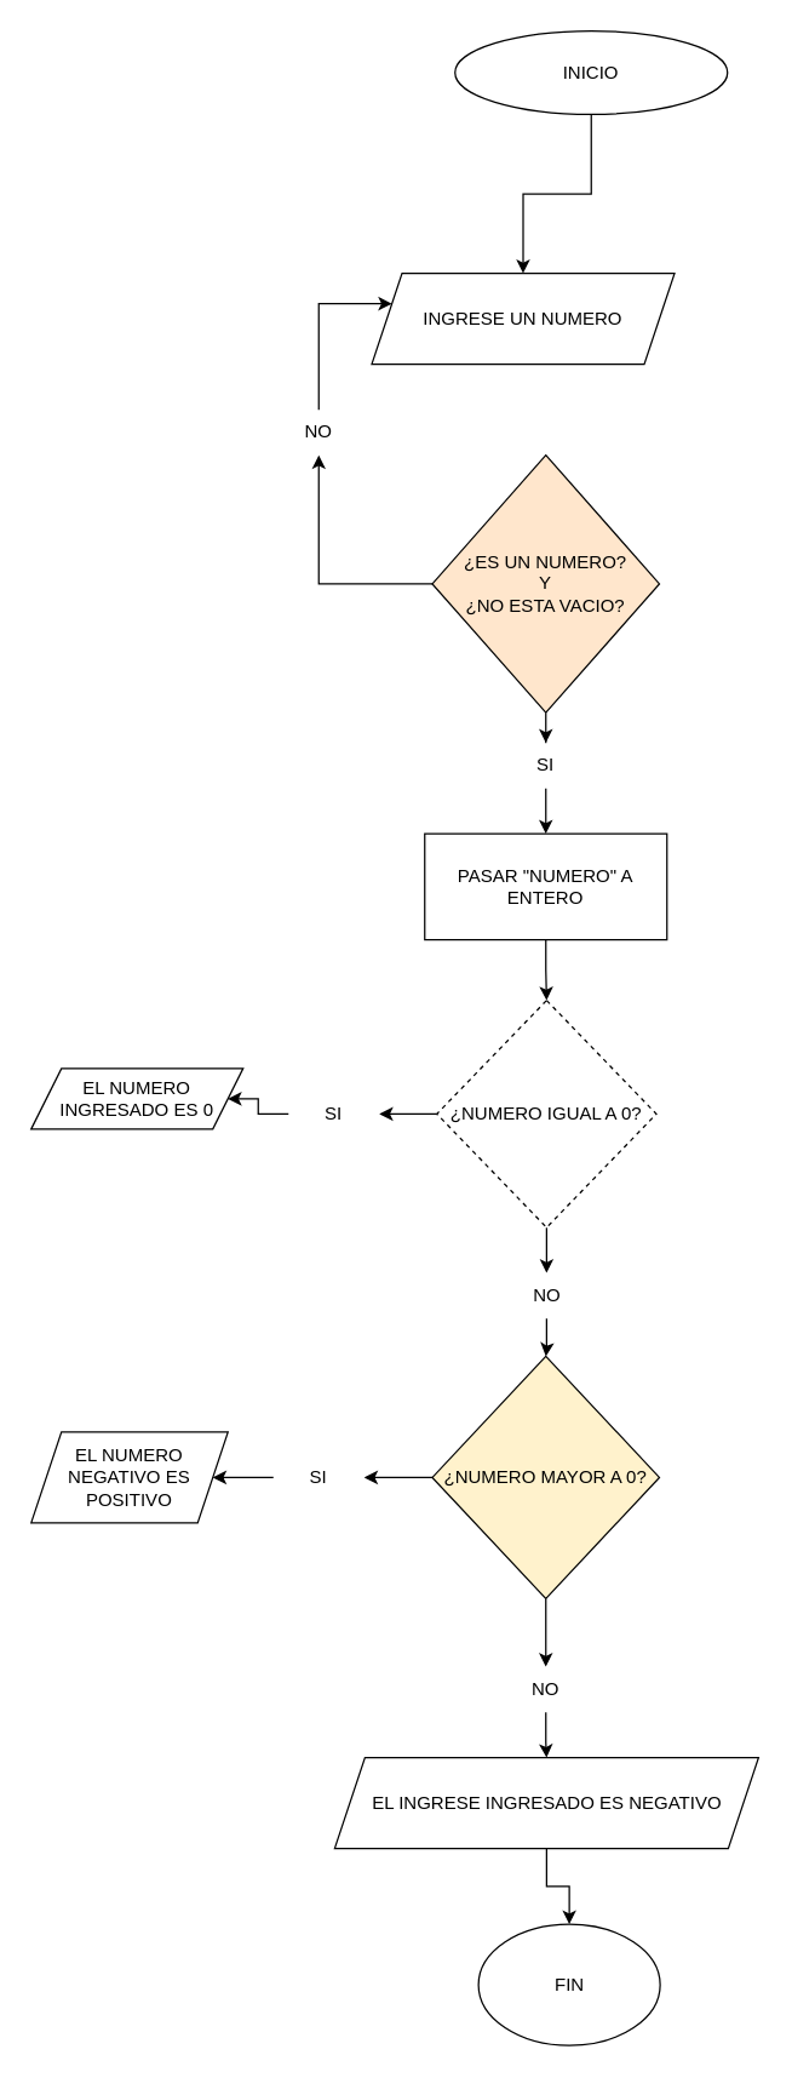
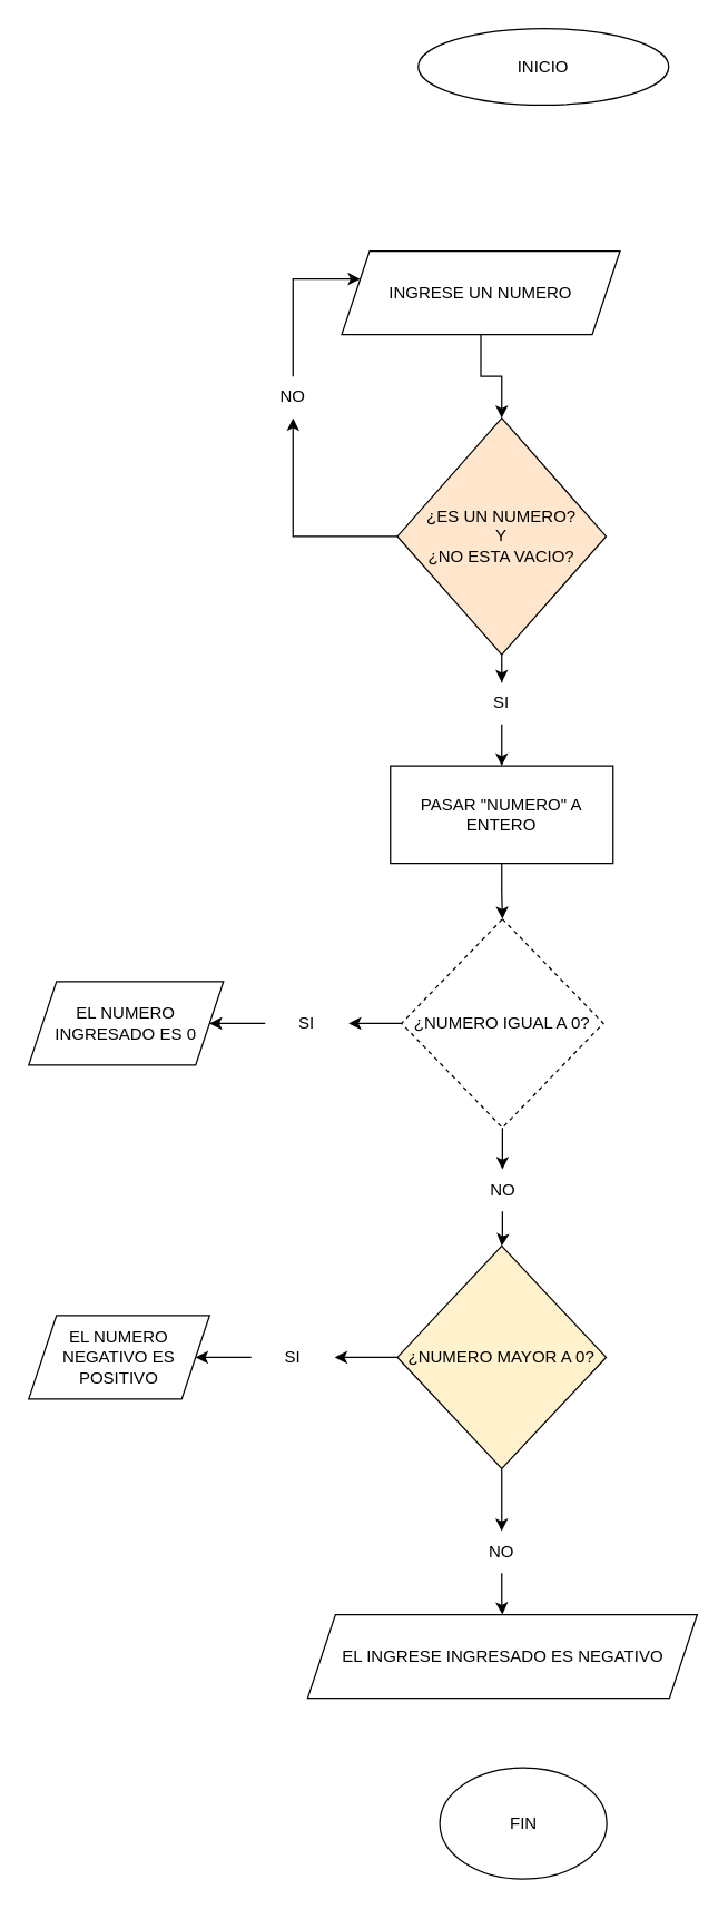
  <mxCell id="0" />
  <mxCell id="1" parent="0" />
- <mxCell id="2" value="" style="edgeStyle=orthogonalEdgeStyle;rounded=0;orthogonalLoop=1;jettySize=auto;html=1;" edge="1" parent="1" source="3" target="5"><mxGeometry relative="1" as="geometry" /></mxCell>
  <mxCell id="3" value="INICIO" style="ellipse;whiteSpace=wrap;html=1;" vertex="1" parent="1"><mxGeometry x="300" y="20" width="180" height="55" as="geometry" /></mxCell>
+ <mxCell id="4" value="" style="edgeStyle=orthogonalEdgeStyle;rounded=0;orthogonalLoop=1;jettySize=auto;html=1;" edge="1" parent="1" source="5" target="8"><mxGeometry relative="1" as="geometry" /></mxCell>
  <mxCell id="5" value="INGRESE UN NUMERO" style="shape=parallelogram;perimeter=parallelogramPerimeter;whiteSpace=wrap;html=1;fixedSize=1;" vertex="1" parent="1"><mxGeometry x="245" y="180" width="200" height="60" as="geometry" /></mxCell>
  <mxCell id="6" style="edgeStyle=orthogonalEdgeStyle;rounded=0;orthogonalLoop=1;jettySize=auto;html=1;entryX=0.5;entryY=1;entryDx=0;entryDy=0;" edge="1" parent="1" source="8" target="10"><mxGeometry relative="1" as="geometry" /></mxCell>
  <mxCell id="7" value="" style="edgeStyle=orthogonalEdgeStyle;rounded=0;orthogonalLoop=1;jettySize=auto;html=1;" edge="1" parent="1" source="8" target="32"><mxGeometry relative="1" as="geometry" /></mxCell>
  <mxCell id="8" value="¿ES UN NUMERO?&lt;br&gt;Y&lt;br&gt;¿NO ESTA VACIO?" style="rhombus;whiteSpace=wrap;html=1;fillColor=#ffe6cc;" vertex="1" parent="1"><mxGeometry x="285" y="300" width="150" height="170" as="geometry" /></mxCell>
  <mxCell id="9" style="edgeStyle=orthogonalEdgeStyle;rounded=0;orthogonalLoop=1;jettySize=auto;html=1;" edge="1" parent="1" source="10" target="5"><mxGeometry relative="1" as="geometry"><Array as="points"><mxPoint x="210" y="200" /></Array></mxGeometry></mxCell>
  <mxCell id="10" value="NO" style="text;html=1;strokeColor=none;fillColor=none;align=center;verticalAlign=middle;whiteSpace=wrap;rounded=0;" vertex="1" parent="1"><mxGeometry x="180" y="270" width="60" height="30" as="geometry" /></mxCell>
  <mxCell id="11" value="" style="edgeStyle=orthogonalEdgeStyle;rounded=0;orthogonalLoop=1;jettySize=auto;html=1;" edge="1" parent="1" source="12" target="15"><mxGeometry relative="1" as="geometry" /></mxCell>
  <mxCell id="12" value="PASAR &quot;NUMERO&quot; A ENTERO" style="rounded=0;whiteSpace=wrap;html=1;" vertex="1" parent="1"><mxGeometry x="280" y="550" width="160" height="70" as="geometry" /></mxCell>
  <mxCell id="13" value="" style="edgeStyle=orthogonalEdgeStyle;rounded=0;orthogonalLoop=1;jettySize=auto;html=1;" edge="1" parent="1" source="15" target="28"><mxGeometry relative="1" as="geometry" /></mxCell>
  <mxCell id="14" value="" style="edgeStyle=orthogonalEdgeStyle;rounded=0;orthogonalLoop=1;jettySize=auto;html=1;" edge="1" parent="1" source="15" target="30"><mxGeometry relative="1" as="geometry" /></mxCell>
  <mxCell id="15" value="¿NUMERO IGUAL A 0?" style="rhombus;whiteSpace=wrap;html=1;dashed=1;" vertex="1" parent="1"><mxGeometry x="288" y="660" width="145" height="150" as="geometry" /></mxCell>
- <mxCell id="16" value="EL NUMERO INGRESADO ES 0" style="shape=parallelogram;perimeter=parallelogramPerimeter;whiteSpace=wrap;html=1;fixedSize=1;" vertex="1" parent="1"><mxGeometry x="20" y="705" width="140" height="40" as="geometry" /></mxCell>
+ <mxCell id="16" value="EL NUMERO INGRESADO ES 0" style="shape=parallelogram;perimeter=parallelogramPerimeter;whiteSpace=wrap;html=1;fixedSize=1;" vertex="1" parent="1"><mxGeometry x="20" y="705" width="140" height="60" as="geometry" /></mxCell>
  <mxCell id="17" value="" style="edgeStyle=orthogonalEdgeStyle;rounded=0;orthogonalLoop=1;jettySize=auto;html=1;" edge="1" parent="1" source="19" target="24"><mxGeometry relative="1" as="geometry" /></mxCell>
  <mxCell id="18" value="" style="edgeStyle=orthogonalEdgeStyle;rounded=0;orthogonalLoop=1;jettySize=auto;html=1;" edge="1" parent="1" source="19" target="26"><mxGeometry relative="1" as="geometry" /></mxCell>
  <mxCell id="19" value="¿NUMERO MAYOR A 0?" style="rhombus;whiteSpace=wrap;html=1;fillColor=#fff2cc;" vertex="1" parent="1"><mxGeometry x="285" y="895" width="150" height="160" as="geometry" /></mxCell>
  <mxCell id="20" value="EL NUMERO NEGATIVO ES POSITIVO" style="shape=parallelogram;perimeter=parallelogramPerimeter;whiteSpace=wrap;html=1;fixedSize=1;" vertex="1" parent="1"><mxGeometry x="20" y="945" width="130" height="60" as="geometry" /></mxCell>
- <mxCell id="21" value="" style="edgeStyle=orthogonalEdgeStyle;rounded=0;orthogonalLoop=1;jettySize=auto;html=1;" edge="1" parent="1" source="22" target="33"><mxGeometry relative="1" as="geometry" /></mxCell>
  <mxCell id="22" value="EL INGRESE INGRESADO ES NEGATIVO" style="shape=parallelogram;perimeter=parallelogramPerimeter;whiteSpace=wrap;html=1;fixedSize=1;" vertex="1" parent="1"><mxGeometry x="220.5" y="1160" width="280" height="60" as="geometry" /></mxCell>
  <mxCell id="23" value="" style="edgeStyle=orthogonalEdgeStyle;rounded=0;orthogonalLoop=1;jettySize=auto;html=1;" edge="1" parent="1" source="24" target="22"><mxGeometry relative="1" as="geometry" /></mxCell>
  <mxCell id="24" value="NO" style="text;html=1;strokeColor=none;fillColor=none;align=center;verticalAlign=middle;whiteSpace=wrap;rounded=0;" vertex="1" parent="1"><mxGeometry x="330" y="1100" width="60" height="30" as="geometry" /></mxCell>
  <mxCell id="25" value="" style="edgeStyle=orthogonalEdgeStyle;rounded=0;orthogonalLoop=1;jettySize=auto;html=1;" edge="1" parent="1" source="26" target="20"><mxGeometry relative="1" as="geometry" /></mxCell>
  <mxCell id="26" value="SI" style="text;html=1;strokeColor=none;fillColor=none;align=center;verticalAlign=middle;whiteSpace=wrap;rounded=0;" vertex="1" parent="1"><mxGeometry x="180" y="960" width="60" height="30" as="geometry" /></mxCell>
  <mxCell id="27" value="" style="edgeStyle=orthogonalEdgeStyle;rounded=0;orthogonalLoop=1;jettySize=auto;html=1;" edge="1" parent="1" source="28" target="19"><mxGeometry relative="1" as="geometry" /></mxCell>
  <mxCell id="28" value="NO" style="text;html=1;strokeColor=none;fillColor=none;align=center;verticalAlign=middle;whiteSpace=wrap;rounded=0;" vertex="1" parent="1"><mxGeometry x="330.5" y="840" width="60" height="30" as="geometry" /></mxCell>
  <mxCell id="29" value="" style="edgeStyle=orthogonalEdgeStyle;rounded=0;orthogonalLoop=1;jettySize=auto;html=1;" edge="1" parent="1" source="30" target="16"><mxGeometry relative="1" as="geometry" /></mxCell>
  <mxCell id="30" value="SI" style="text;html=1;strokeColor=none;fillColor=none;align=center;verticalAlign=middle;whiteSpace=wrap;rounded=0;" vertex="1" parent="1"><mxGeometry x="190" y="720" width="60" height="30" as="geometry" /></mxCell>
  <mxCell id="31" value="" style="edgeStyle=orthogonalEdgeStyle;rounded=0;orthogonalLoop=1;jettySize=auto;html=1;" edge="1" parent="1" source="32" target="12"><mxGeometry relative="1" as="geometry" /></mxCell>
  <mxCell id="32" value="SI" style="text;html=1;strokeColor=none;fillColor=none;align=center;verticalAlign=middle;whiteSpace=wrap;rounded=0;" vertex="1" parent="1"><mxGeometry x="330" y="490" width="60" height="30" as="geometry" /></mxCell>
  <mxCell id="33" value="FIN" style="ellipse;whiteSpace=wrap;html=1;" vertex="1" parent="1"><mxGeometry x="315.5" y="1270" width="120" height="80" as="geometry" /></mxCell>
